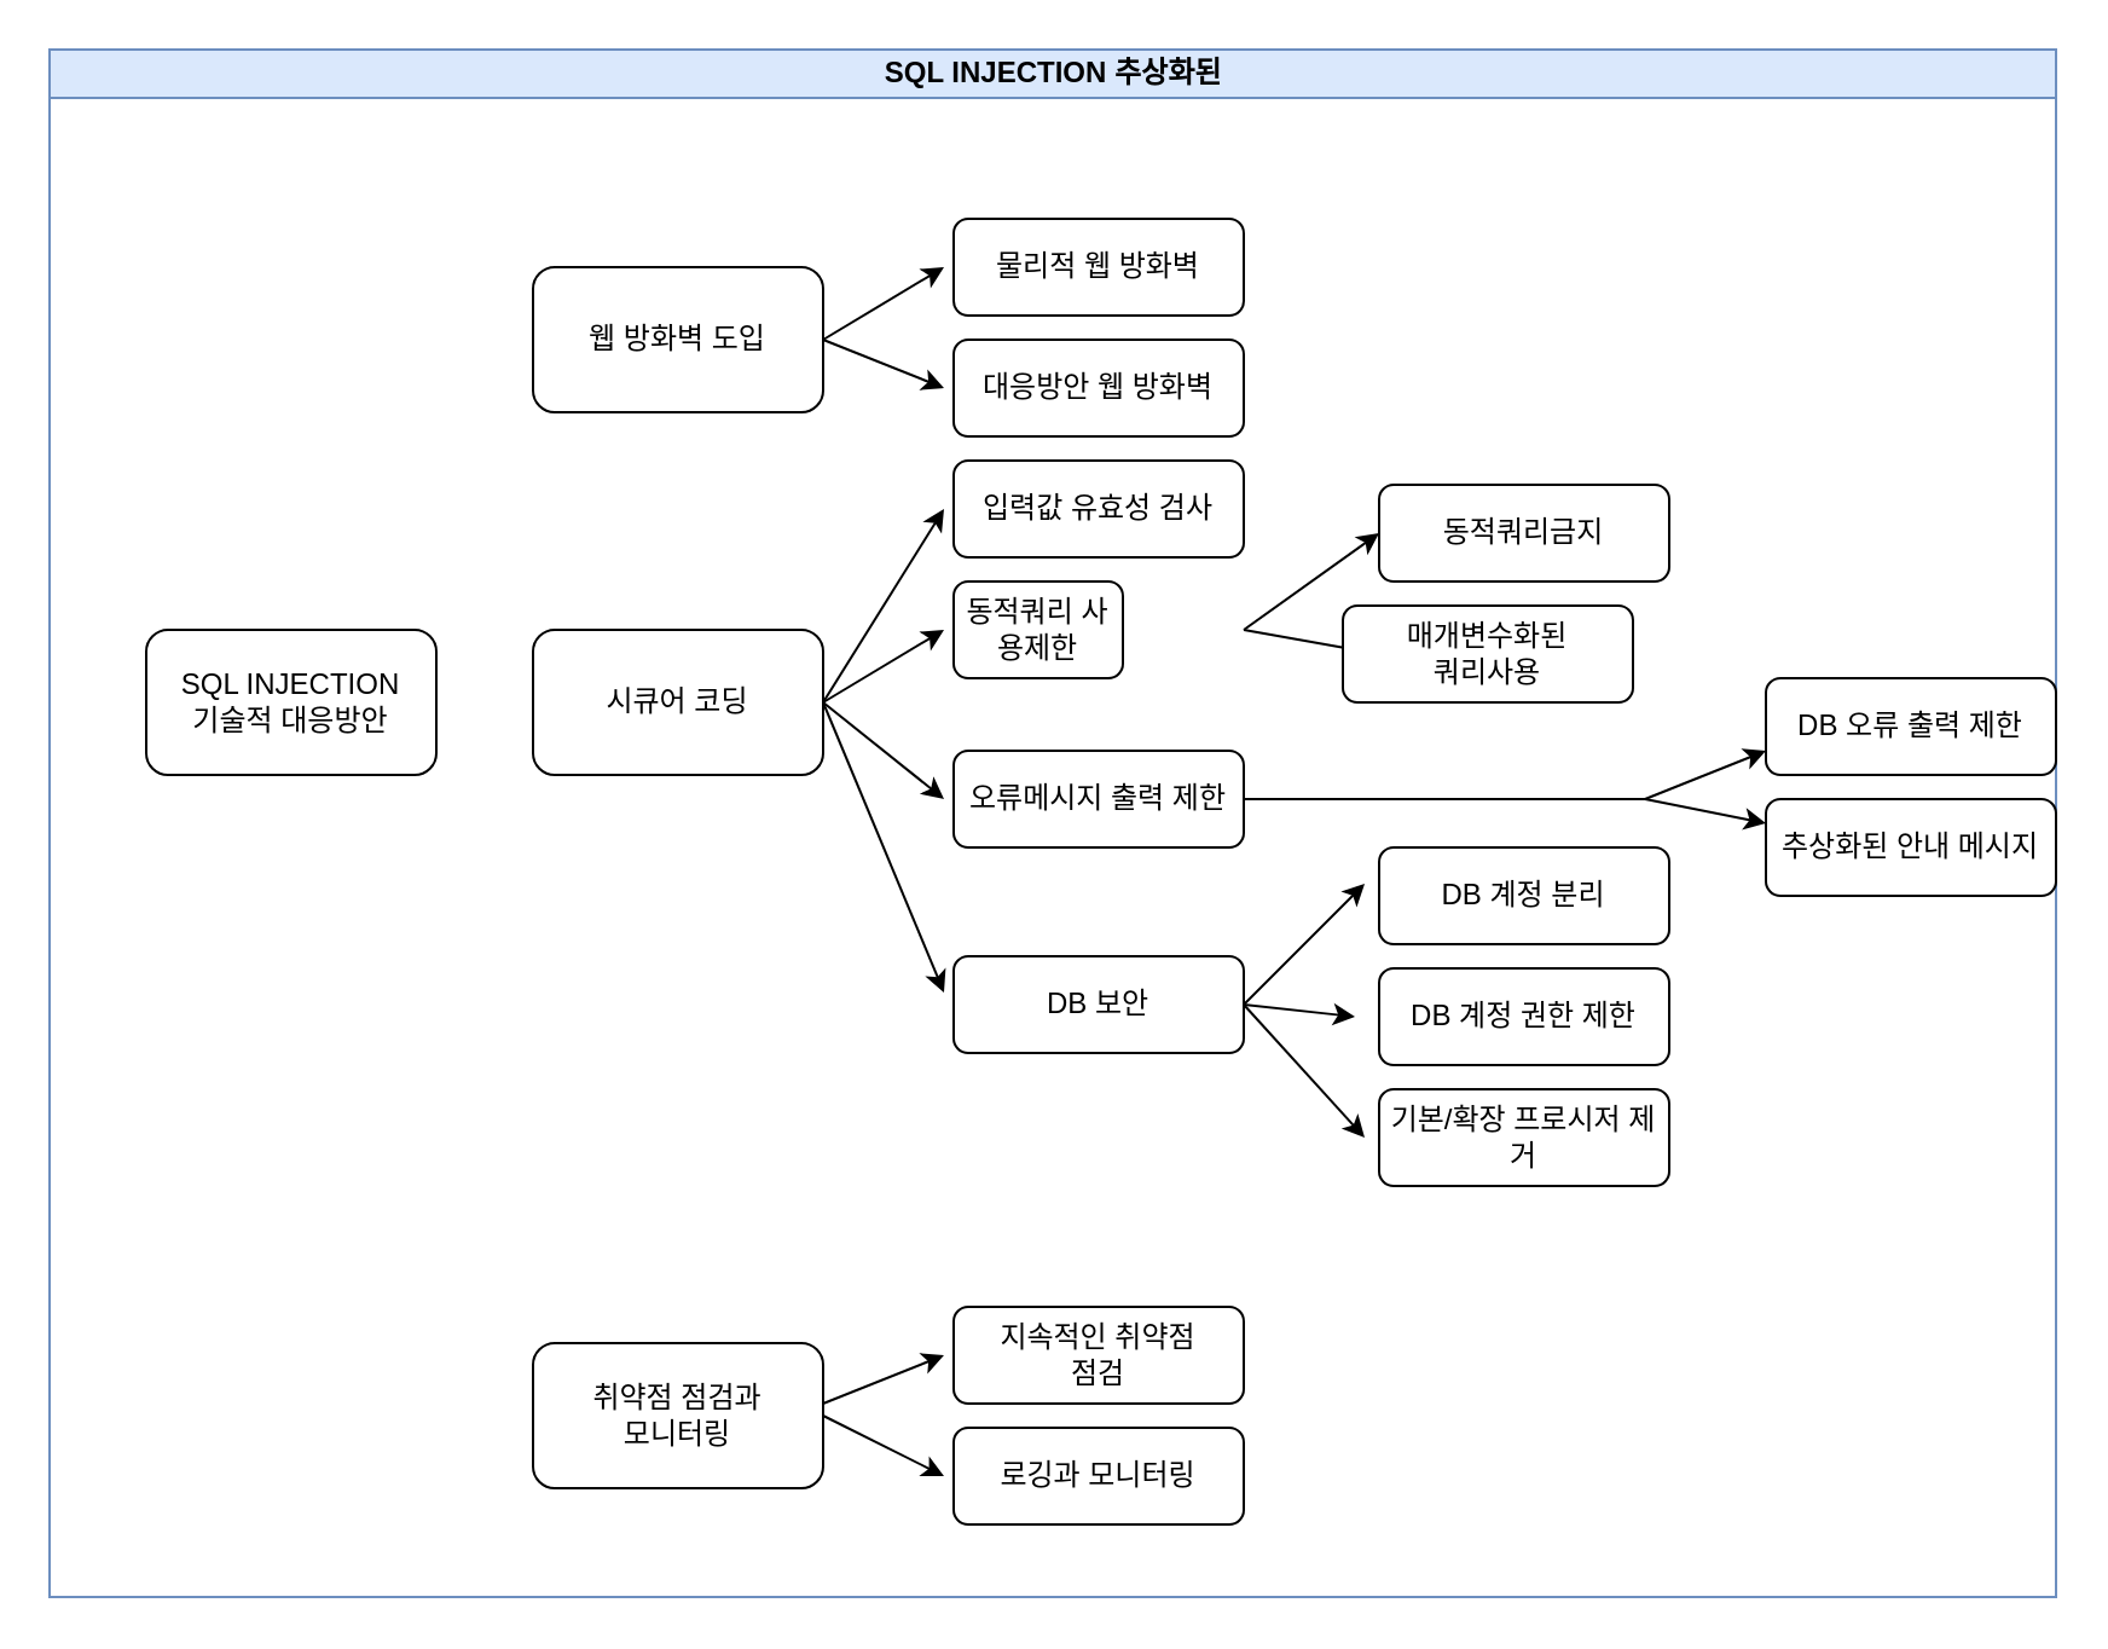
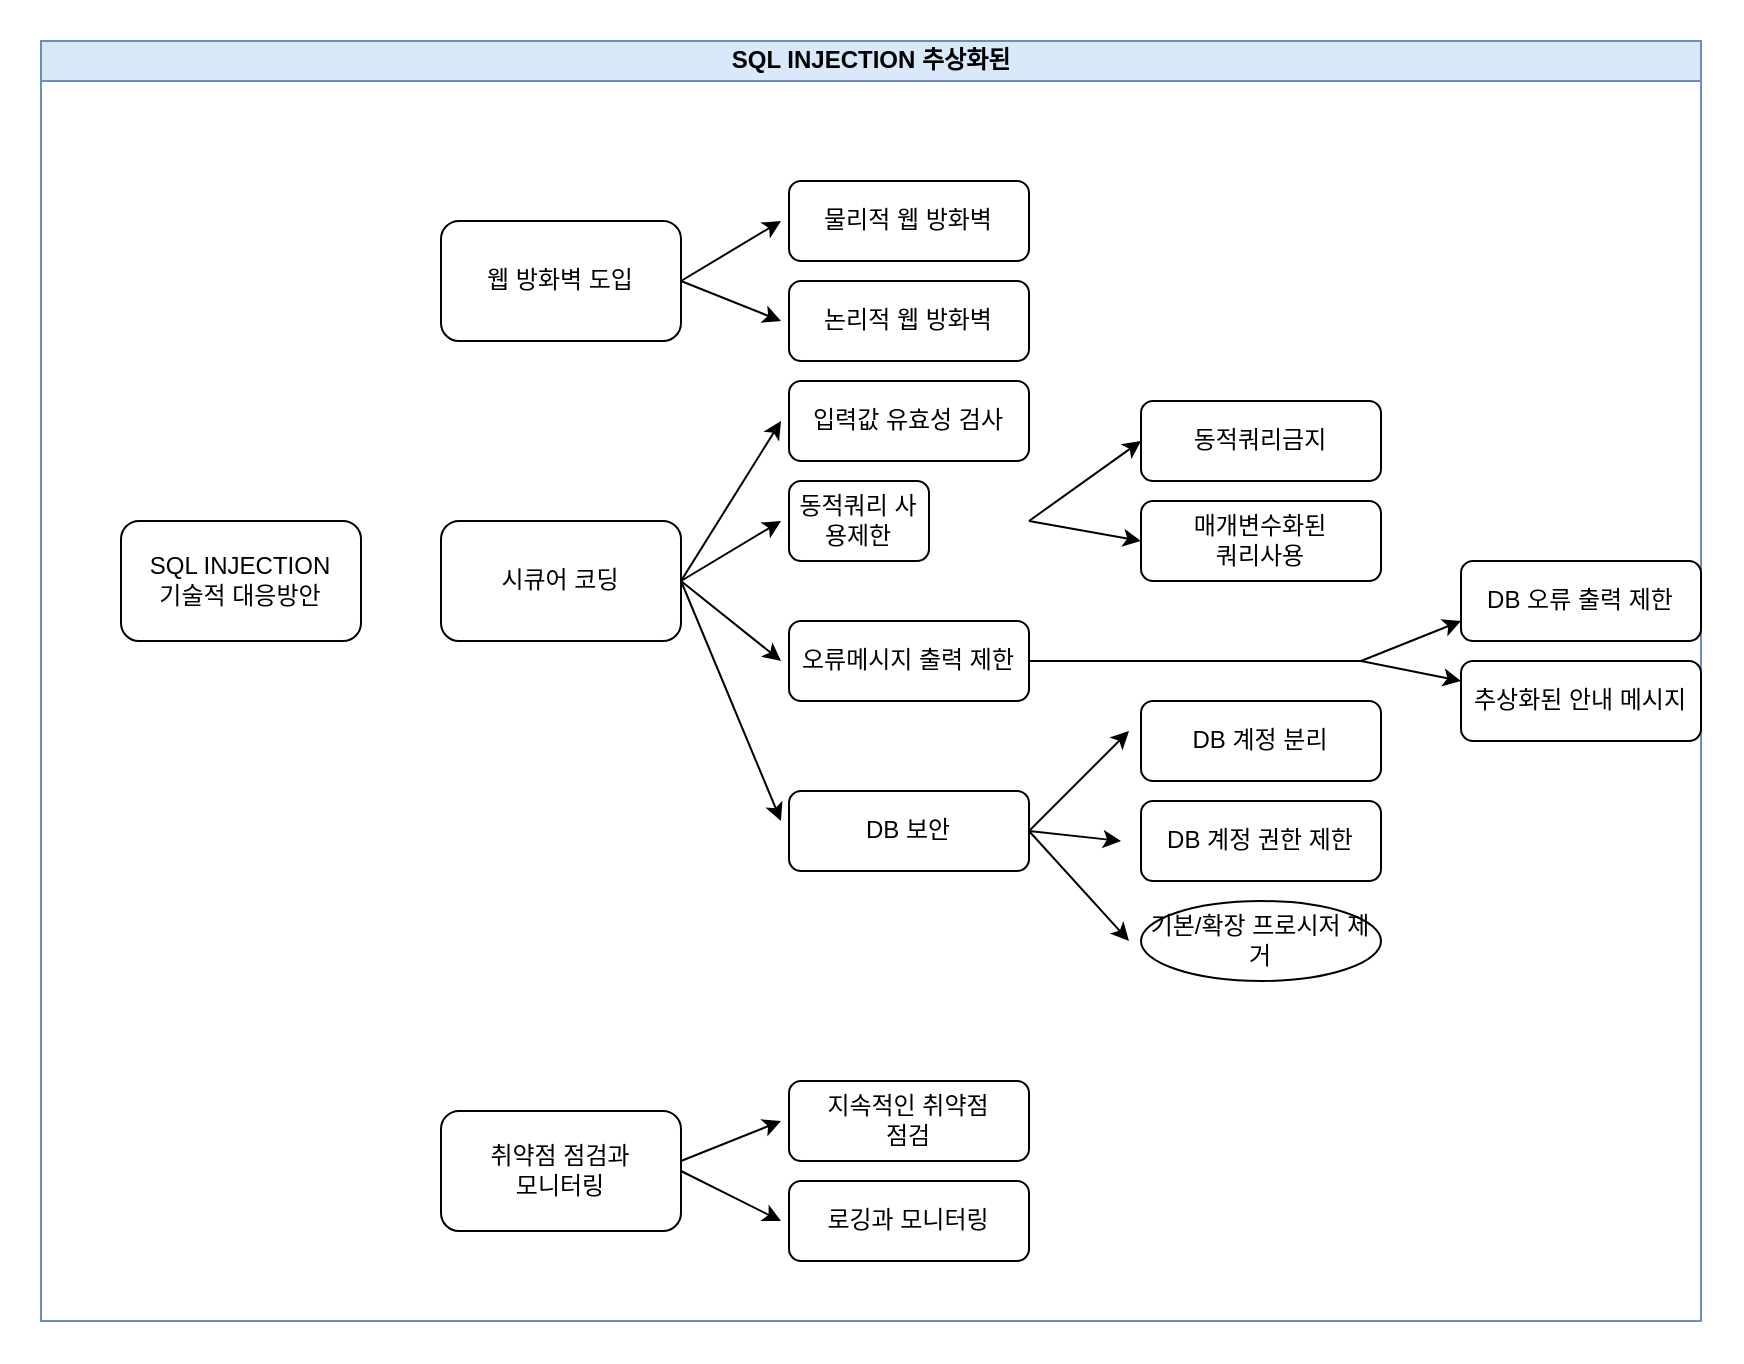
  <mxCell id="0" />
  <mxCell id="1" parent="0" />
  <mxCell id="2" value="SQL INJECTION 추상화된" style="swimlane;html=1;startSize=20;horizontal=1;containerType=tree;glass=0;fillColor=#dae8fc;strokeColor=#6c8ebf;" parent="1" vertex="1"><mxGeometry x="20" y="20" width="830" height="640" as="geometry" /></mxCell>
  <mxCell id="3" value="SQL INJECTION&lt;br&gt;기술적 대응방안" style="rounded=1;whiteSpace=wrap;html=1;" vertex="1" parent="2"><mxGeometry x="40" y="240" width="120" height="60" as="geometry" /></mxCell>
  <mxCell id="4" value="시큐어 코딩" style="rounded=1;whiteSpace=wrap;html=1;" vertex="1" parent="2"><mxGeometry x="200" y="240" width="120" height="60" as="geometry" /></mxCell>
  <mxCell id="5" value="취약점 점검과 &lt;br&gt;모니터링" style="rounded=1;whiteSpace=wrap;html=1;" vertex="1" parent="2"><mxGeometry x="200" y="535" width="120" height="60" as="geometry" /></mxCell>
  <mxCell id="6" value="웹 방화벽 도입" style="rounded=1;whiteSpace=wrap;html=1;" vertex="1" parent="2"><mxGeometry x="200" y="90" width="120" height="60" as="geometry" /></mxCell>
  <mxCell id="7" value="" style="endArrow=classic;html=1;" edge="1" parent="2"><mxGeometry width="50" height="50" relative="1" as="geometry"><mxPoint x="320" y="120" as="sourcePoint" /><mxPoint x="370" y="90" as="targetPoint" /></mxGeometry></mxCell>
  <mxCell id="8" value="물리적 웹 방화벽" style="rounded=1;whiteSpace=wrap;html=1;" vertex="1" parent="2"><mxGeometry x="374" y="70" width="120" height="40" as="geometry" /></mxCell>
  <mxCell id="9" value="" style="endArrow=classic;html=1;" edge="1" parent="2"><mxGeometry width="50" height="50" relative="1" as="geometry"><mxPoint x="320" y="120" as="sourcePoint" /><mxPoint x="370" y="140" as="targetPoint" /></mxGeometry></mxCell>
- <mxCell id="10" value="대응방안 웹 방화벽" style="rounded=1;whiteSpace=wrap;html=1;" vertex="1" parent="2"><mxGeometry x="374" y="120" width="120" height="40" as="geometry" /></mxCell>
+ <mxCell id="10" value="논리적 웹 방화벽" style="rounded=1;whiteSpace=wrap;html=1;" vertex="1" parent="2"><mxGeometry x="374" y="120" width="120" height="40" as="geometry" /></mxCell>
  <mxCell id="11" value="" style="endArrow=classic;html=1;" edge="1" parent="2"><mxGeometry width="50" height="50" relative="1" as="geometry"><mxPoint x="320" y="270" as="sourcePoint" /><mxPoint x="370" y="190" as="targetPoint" /></mxGeometry></mxCell>
  <mxCell id="12" value="입력값 유효성 검사" style="rounded=1;whiteSpace=wrap;html=1;" vertex="1" parent="2"><mxGeometry x="374" y="170" width="120" height="40" as="geometry" /></mxCell>
  <mxCell id="13" value="" style="endArrow=classic;html=1;" edge="1" parent="2"><mxGeometry width="50" height="50" relative="1" as="geometry"><mxPoint x="320" y="270" as="sourcePoint" /><mxPoint x="370" y="240" as="targetPoint" /></mxGeometry></mxCell>
  <mxCell id="14" value="동적쿼리 사용제한" style="rounded=1;whiteSpace=wrap;html=1;" vertex="1" parent="2"><mxGeometry x="374" y="220" width="70" height="40" as="geometry" /></mxCell>
  <mxCell id="15" value="" style="endArrow=classic;html=1;" edge="1" parent="2"><mxGeometry width="50" height="50" relative="1" as="geometry"><mxPoint x="320" y="270" as="sourcePoint" /><mxPoint x="370" y="310" as="targetPoint" /></mxGeometry></mxCell>
  <mxCell id="16" value="오류메시지 출력 제한" style="rounded=1;whiteSpace=wrap;html=1;" vertex="1" parent="2"><mxGeometry x="374" y="290" width="120" height="40" as="geometry" /></mxCell>
  <mxCell id="17" value="" style="endArrow=classic;html=1;exitX=1;exitY=0.5;exitDx=0;exitDy=0;" edge="1" parent="2" source="4"><mxGeometry width="50" height="50" relative="1" as="geometry"><mxPoint x="330" y="400" as="sourcePoint" /><mxPoint x="370" y="390" as="targetPoint" /></mxGeometry></mxCell>
  <mxCell id="18" value="DB 보안" style="rounded=1;whiteSpace=wrap;html=1;" vertex="1" parent="2"><mxGeometry x="374" y="375" width="120" height="40" as="geometry" /></mxCell>
  <mxCell id="19" value="" style="endArrow=classic;html=1;" edge="1" parent="2"><mxGeometry width="50" height="50" relative="1" as="geometry"><mxPoint x="320" y="560" as="sourcePoint" /><mxPoint x="370" y="540" as="targetPoint" /></mxGeometry></mxCell>
  <mxCell id="20" value="지속적인 취약점&lt;br&gt;점검" style="rounded=1;whiteSpace=wrap;html=1;" vertex="1" parent="2"><mxGeometry x="374" y="520" width="120" height="40" as="geometry" /></mxCell>
  <mxCell id="21" value="" style="endArrow=classic;html=1;" edge="1" parent="2"><mxGeometry width="50" height="50" relative="1" as="geometry"><mxPoint x="494" y="240" as="sourcePoint" /><mxPoint x="550" y="200" as="targetPoint" /></mxGeometry></mxCell>
  <mxCell id="22" value="동적쿼리금지" style="rounded=1;whiteSpace=wrap;html=1;" vertex="1" parent="2"><mxGeometry x="550" y="180" width="120" height="40" as="geometry" /></mxCell>
  <mxCell id="23" value="" style="endArrow=classic;html=1;" edge="1" parent="2"><mxGeometry width="50" height="50" relative="1" as="geometry"><mxPoint x="494" y="240" as="sourcePoint" /><mxPoint x="550" y="250" as="targetPoint" /></mxGeometry></mxCell>
- <mxCell id="24" value="매개변수화된 &lt;br&gt;쿼리사용" style="rounded=1;whiteSpace=wrap;html=1;" vertex="1" parent="2"><mxGeometry x="535" y="230" width="120" height="40" as="geometry" /></mxCell>
+ <mxCell id="24" value="매개변수화된 &lt;br&gt;쿼리사용" style="rounded=1;whiteSpace=wrap;html=1;" vertex="1" parent="2"><mxGeometry x="550" y="230" width="120" height="40" as="geometry" /></mxCell>
  <mxCell id="25" value="" style="endArrow=none;html=1;" edge="1" parent="2"><mxGeometry width="50" height="50" relative="1" as="geometry"><mxPoint x="494" y="310" as="sourcePoint" /><mxPoint x="660" y="310" as="targetPoint" /></mxGeometry></mxCell>
  <mxCell id="26" value="" style="endArrow=classic;html=1;entryX=0;entryY=0.75;entryDx=0;entryDy=0;" edge="1" parent="2" target="28"><mxGeometry width="50" height="50" relative="1" as="geometry"><mxPoint x="660" y="310" as="sourcePoint" /><mxPoint x="740" y="270" as="targetPoint" /></mxGeometry></mxCell>
  <mxCell id="27" value="" style="endArrow=classic;html=1;entryX=0;entryY=0.25;entryDx=0;entryDy=0;" edge="1" parent="2" target="29"><mxGeometry width="50" height="50" relative="1" as="geometry"><mxPoint x="660" y="310" as="sourcePoint" /><mxPoint x="740" y="340" as="targetPoint" /></mxGeometry></mxCell>
  <mxCell id="28" value="DB 오류 출력 제한" style="rounded=1;whiteSpace=wrap;html=1;" vertex="1" parent="2"><mxGeometry x="710" y="260" width="120" height="40" as="geometry" /></mxCell>
  <mxCell id="29" value="추상화된 안내 메시지" style="rounded=1;whiteSpace=wrap;html=1;" vertex="1" parent="2"><mxGeometry x="710" y="310" width="120" height="40" as="geometry" /></mxCell>
  <mxCell id="30" value="" style="endArrow=classic;html=1;" edge="1" parent="2"><mxGeometry width="50" height="50" relative="1" as="geometry"><mxPoint x="494" y="395" as="sourcePoint" /><mxPoint x="544" y="345" as="targetPoint" /></mxGeometry></mxCell>
  <mxCell id="31" value="" style="endArrow=classic;html=1;exitX=1;exitY=0.5;exitDx=0;exitDy=0;" edge="1" parent="2" source="5"><mxGeometry width="50" height="50" relative="1" as="geometry"><mxPoint x="370" y="670" as="sourcePoint" /><mxPoint x="370" y="590" as="targetPoint" /></mxGeometry></mxCell>
  <mxCell id="32" value="로깅과 모니터링" style="rounded=1;whiteSpace=wrap;html=1;" vertex="1" parent="2"><mxGeometry x="374" y="570" width="120" height="40" as="geometry" /></mxCell>
  <mxCell id="33" value="DB 계정 분리" style="rounded=1;whiteSpace=wrap;html=1;" vertex="1" parent="2"><mxGeometry x="550" y="330" width="120" height="40" as="geometry" /></mxCell>
  <mxCell id="34" value="DB 계정 권한 제한" style="rounded=1;whiteSpace=wrap;html=1;" vertex="1" parent="2"><mxGeometry x="550" y="380" width="120" height="40" as="geometry" /></mxCell>
- <mxCell id="35" value="기본/확장 프로시저 제거" style="rounded=1;whiteSpace=wrap;html=1;" vertex="1" parent="2"><mxGeometry x="550" y="430" width="120" height="40" as="geometry" /></mxCell>
+ <mxCell id="35" value="기본/확장 프로시저 제거" style="ellipse;whiteSpace=wrap;html=1;" vertex="1" parent="2"><mxGeometry x="550" y="430" width="120" height="40" as="geometry" /></mxCell>
  <mxCell id="36" value="" style="endArrow=classic;html=1;exitX=1;exitY=0.5;exitDx=0;exitDy=0;" edge="1" parent="2" source="18"><mxGeometry width="50" height="50" relative="1" as="geometry"><mxPoint x="494" y="500" as="sourcePoint" /><mxPoint x="544" y="450" as="targetPoint" /></mxGeometry></mxCell>
  <mxCell id="37" value="" style="endArrow=classic;html=1;exitX=1;exitY=0.5;exitDx=0;exitDy=0;" edge="1" parent="1" source="18"><mxGeometry width="50" height="50" relative="1" as="geometry"><mxPoint x="464" y="575" as="sourcePoint" /><mxPoint x="560" y="420" as="targetPoint" /></mxGeometry></mxCell>
